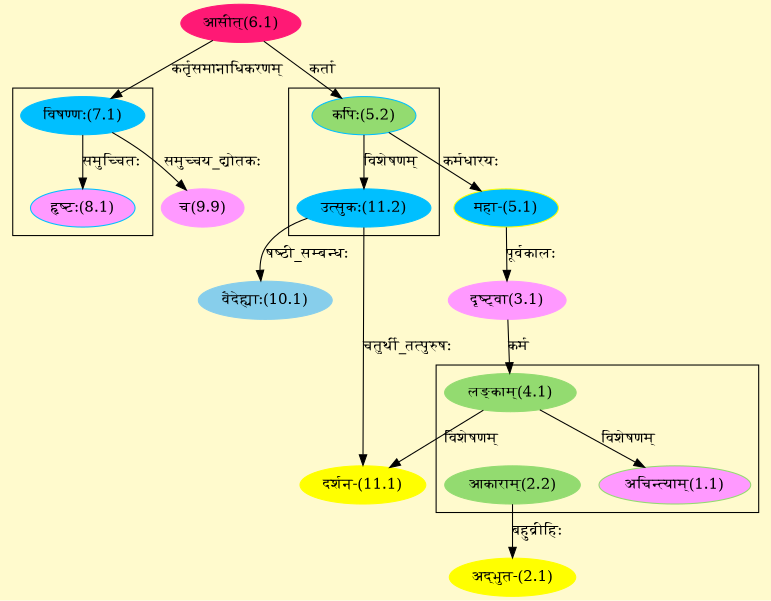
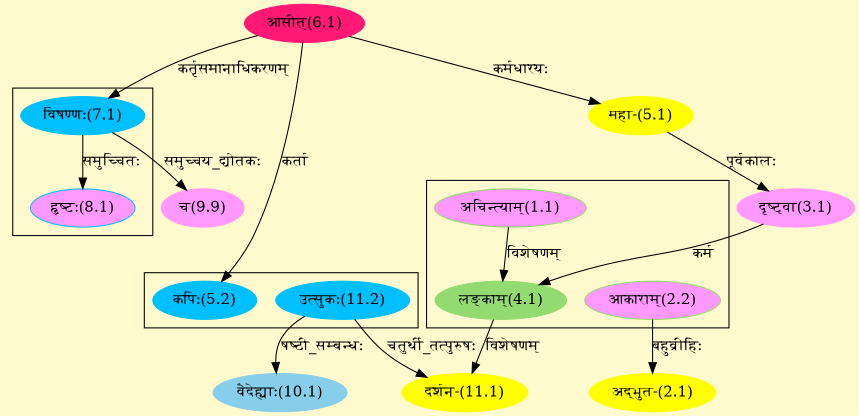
  digraph {
    bgcolor=lemonchiffon1
    compound=true
    rankdir=BT
    node [color="#00BFFF" style=filled]
    edge [dir=back]
    n1 [color="#93DB70" fillcolor="#FF99FF" label="अचिन्त्याम्(1.1)"]
    n2 [color="#93DB70" label="लङ्काम्(4.1)"]
-   n3 [color="#93DB70" label="आकाराम्(2.2)"]
+   n3 [color="#93DB70" label="आकाराम्(2.2)" fillcolor="#FF99FF"]
    n4 [fillcolor="#FF99FF" label="हृष्टः(8.1)"]
    n5 [label="विषण्णः(7.1)"]
    n6 [label="उत्सुकः(11.2)"]
-   n7 [label="कपिः(5.2)" fillcolor="#93DB70"]
+   n7 [label="कपिः(5.2)"]
    n8 [color="#FF99FF" label="दृष्ट्वा(3.1)"]
    n9 [color="#FF1975" label="आसीत्(6.1)"]
-   n10 [color="#FFFF00" label="महा-(5.1)" fillcolor="#00BFFF"]
+   n10 [color="#FFFF00" label="महा-(5.1)"]
    n11 [color="#FFFF00" label="अद्भुत-(2.1)"]
    n12 [color="#FF99FF" label="च(9.9)"]
    n13 [color="#87CEEB" label="वैदेह्याः(10.1)"]
    n14 [color="#FFFF00" label="दर्शन-(11.1)"]
    subgraph cluster_1 {
      n1
      n2
      n3
    }
    subgraph cluster_2 {
      n4
      n5
    }
    subgraph cluster_3 {
      n6
      n7
    }
-   n1 -> n2 [label="विशेषणम्"]
+   n2 -> n1 [label="विशेषणम्"]
    n2 -> n8 [label="कर्म"]
    n4 -> n5 [label="समुच्चितः"]
    n5 -> n9 [label="कर्तृसमानाधिकरणम्"]
-   n6 -> n7 [label="विशेषणम्"]
    n7 -> n9 [label="कर्ता"]
    n8 -> n10 [label="पूर्वकालः"]
-   n10 -> n7 [label="कर्मधारयः"]
+   n10 -> n9 [label="कर्मधारयः"]
    n11 -> n3 [label="बहुव्रीहिः"]
    n12 -> n5 [label="समुच्चय_द्योतकः"]
    n13 -> n6 [label="षष्ठी_सम्बन्धः"]
    n14 -> n2 [label="विशेषणम्"]
    n14 -> n6 [label="चतुर्थी_तत्पुरुषः"]
  }
